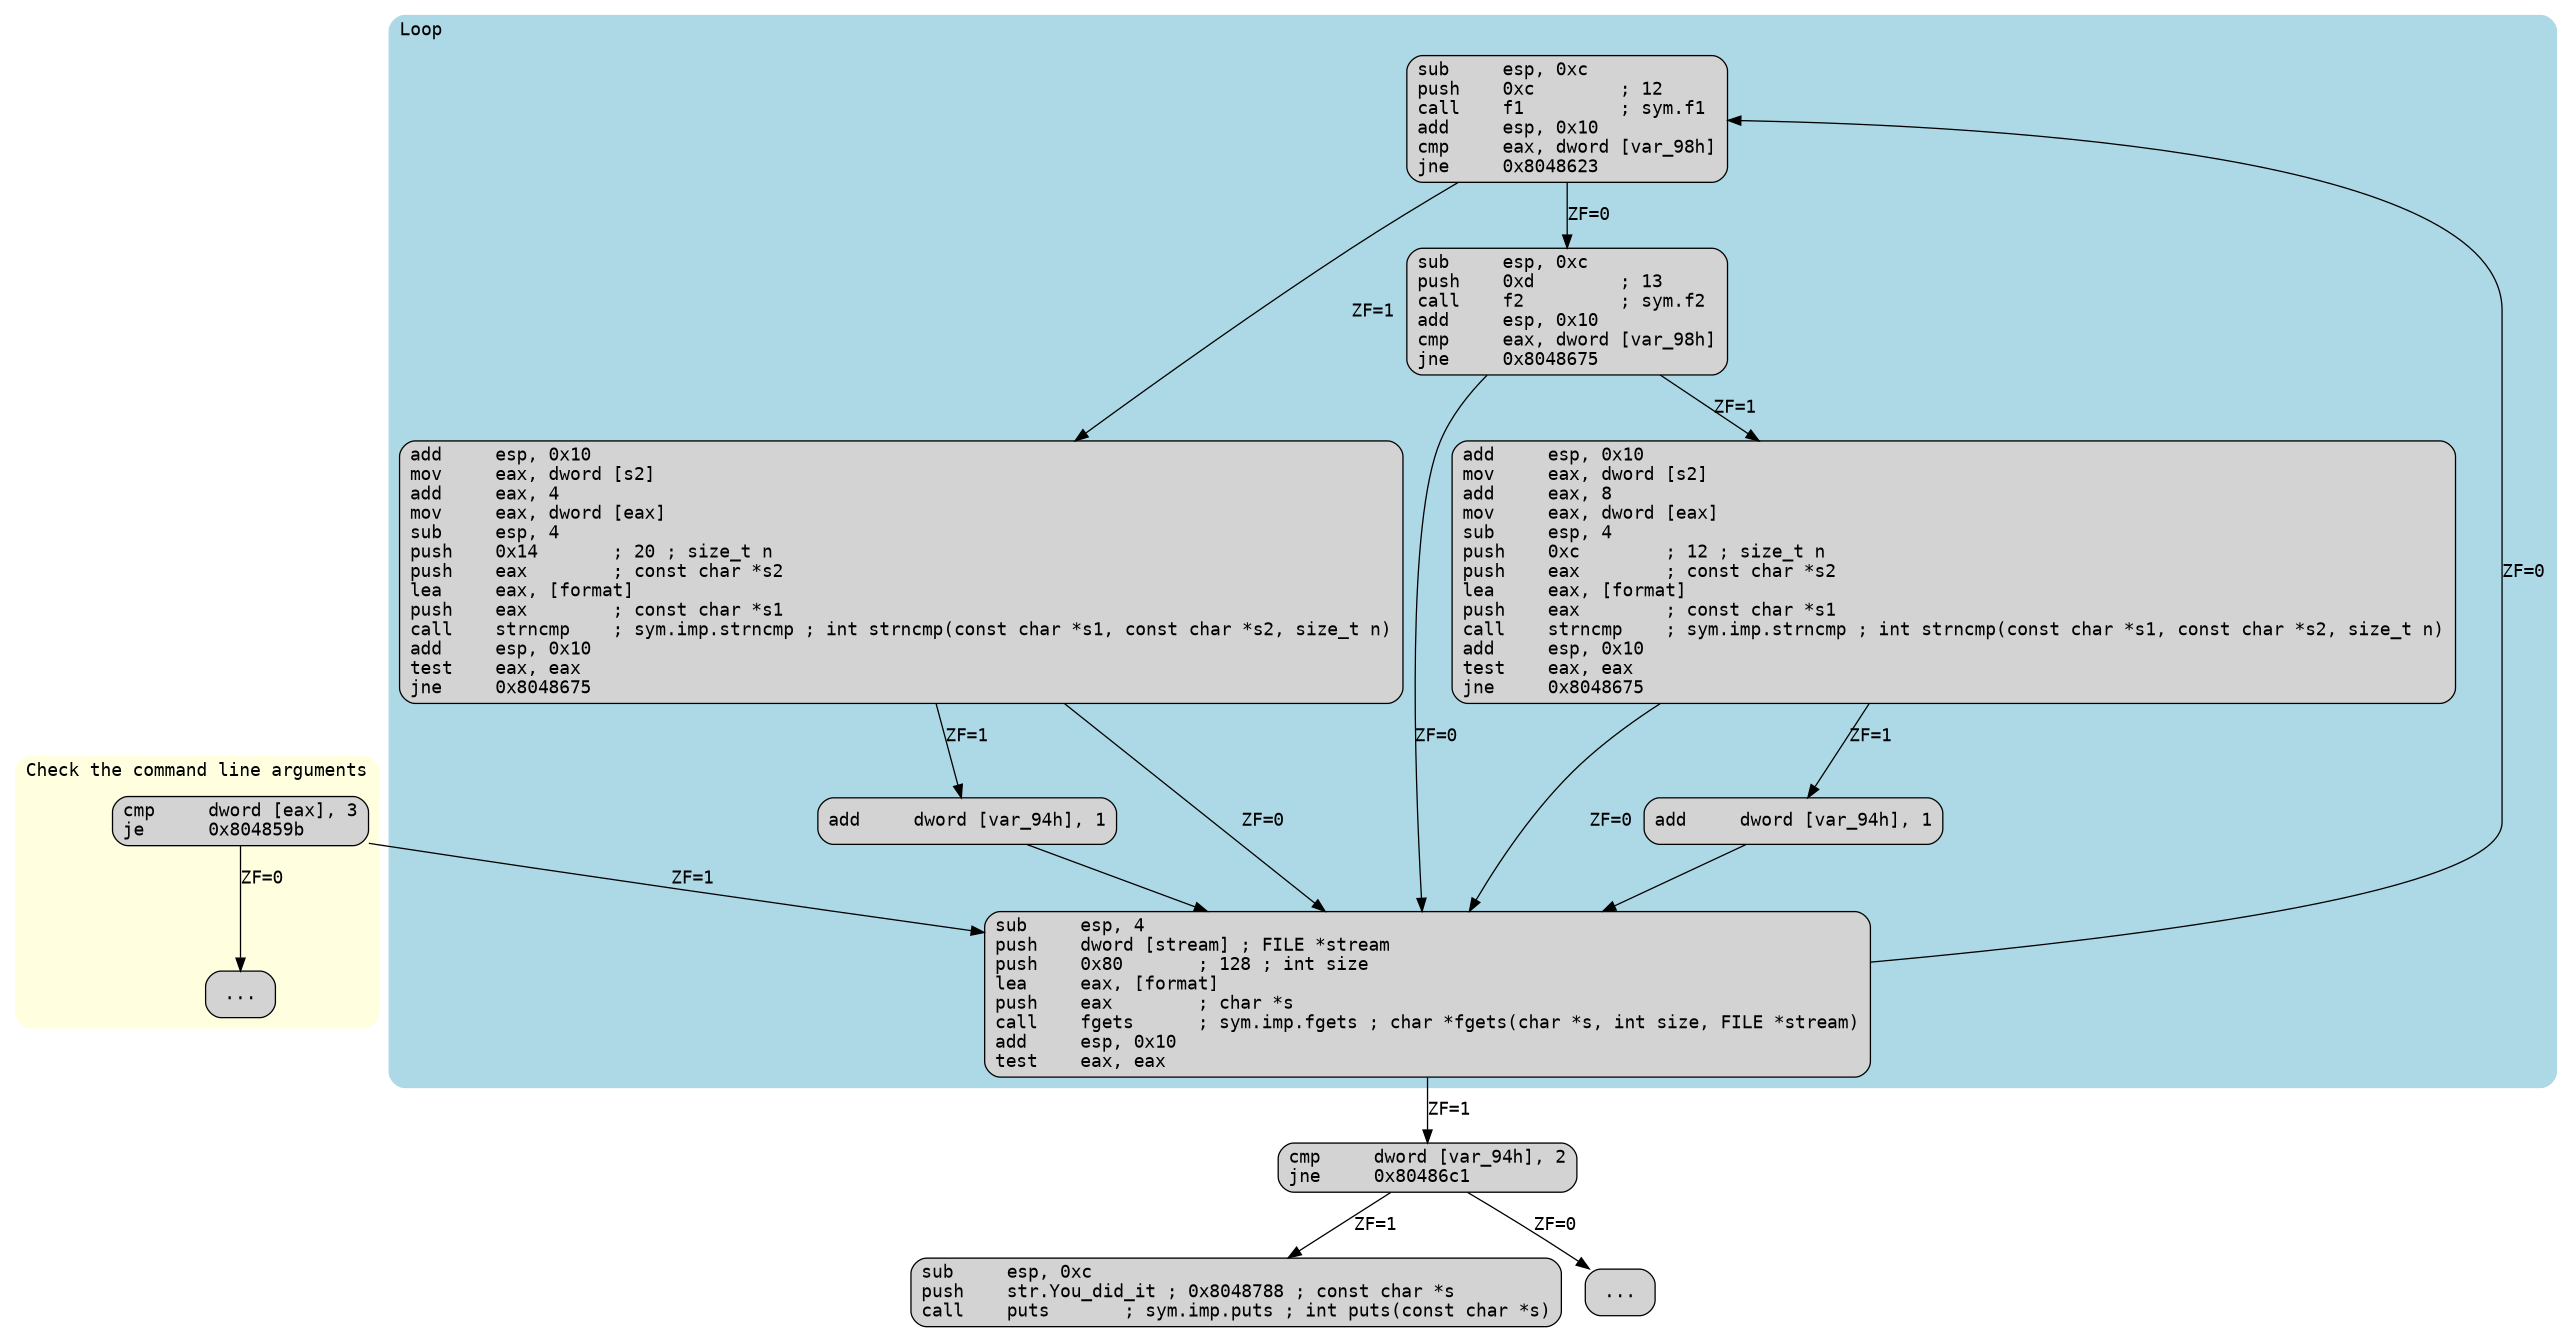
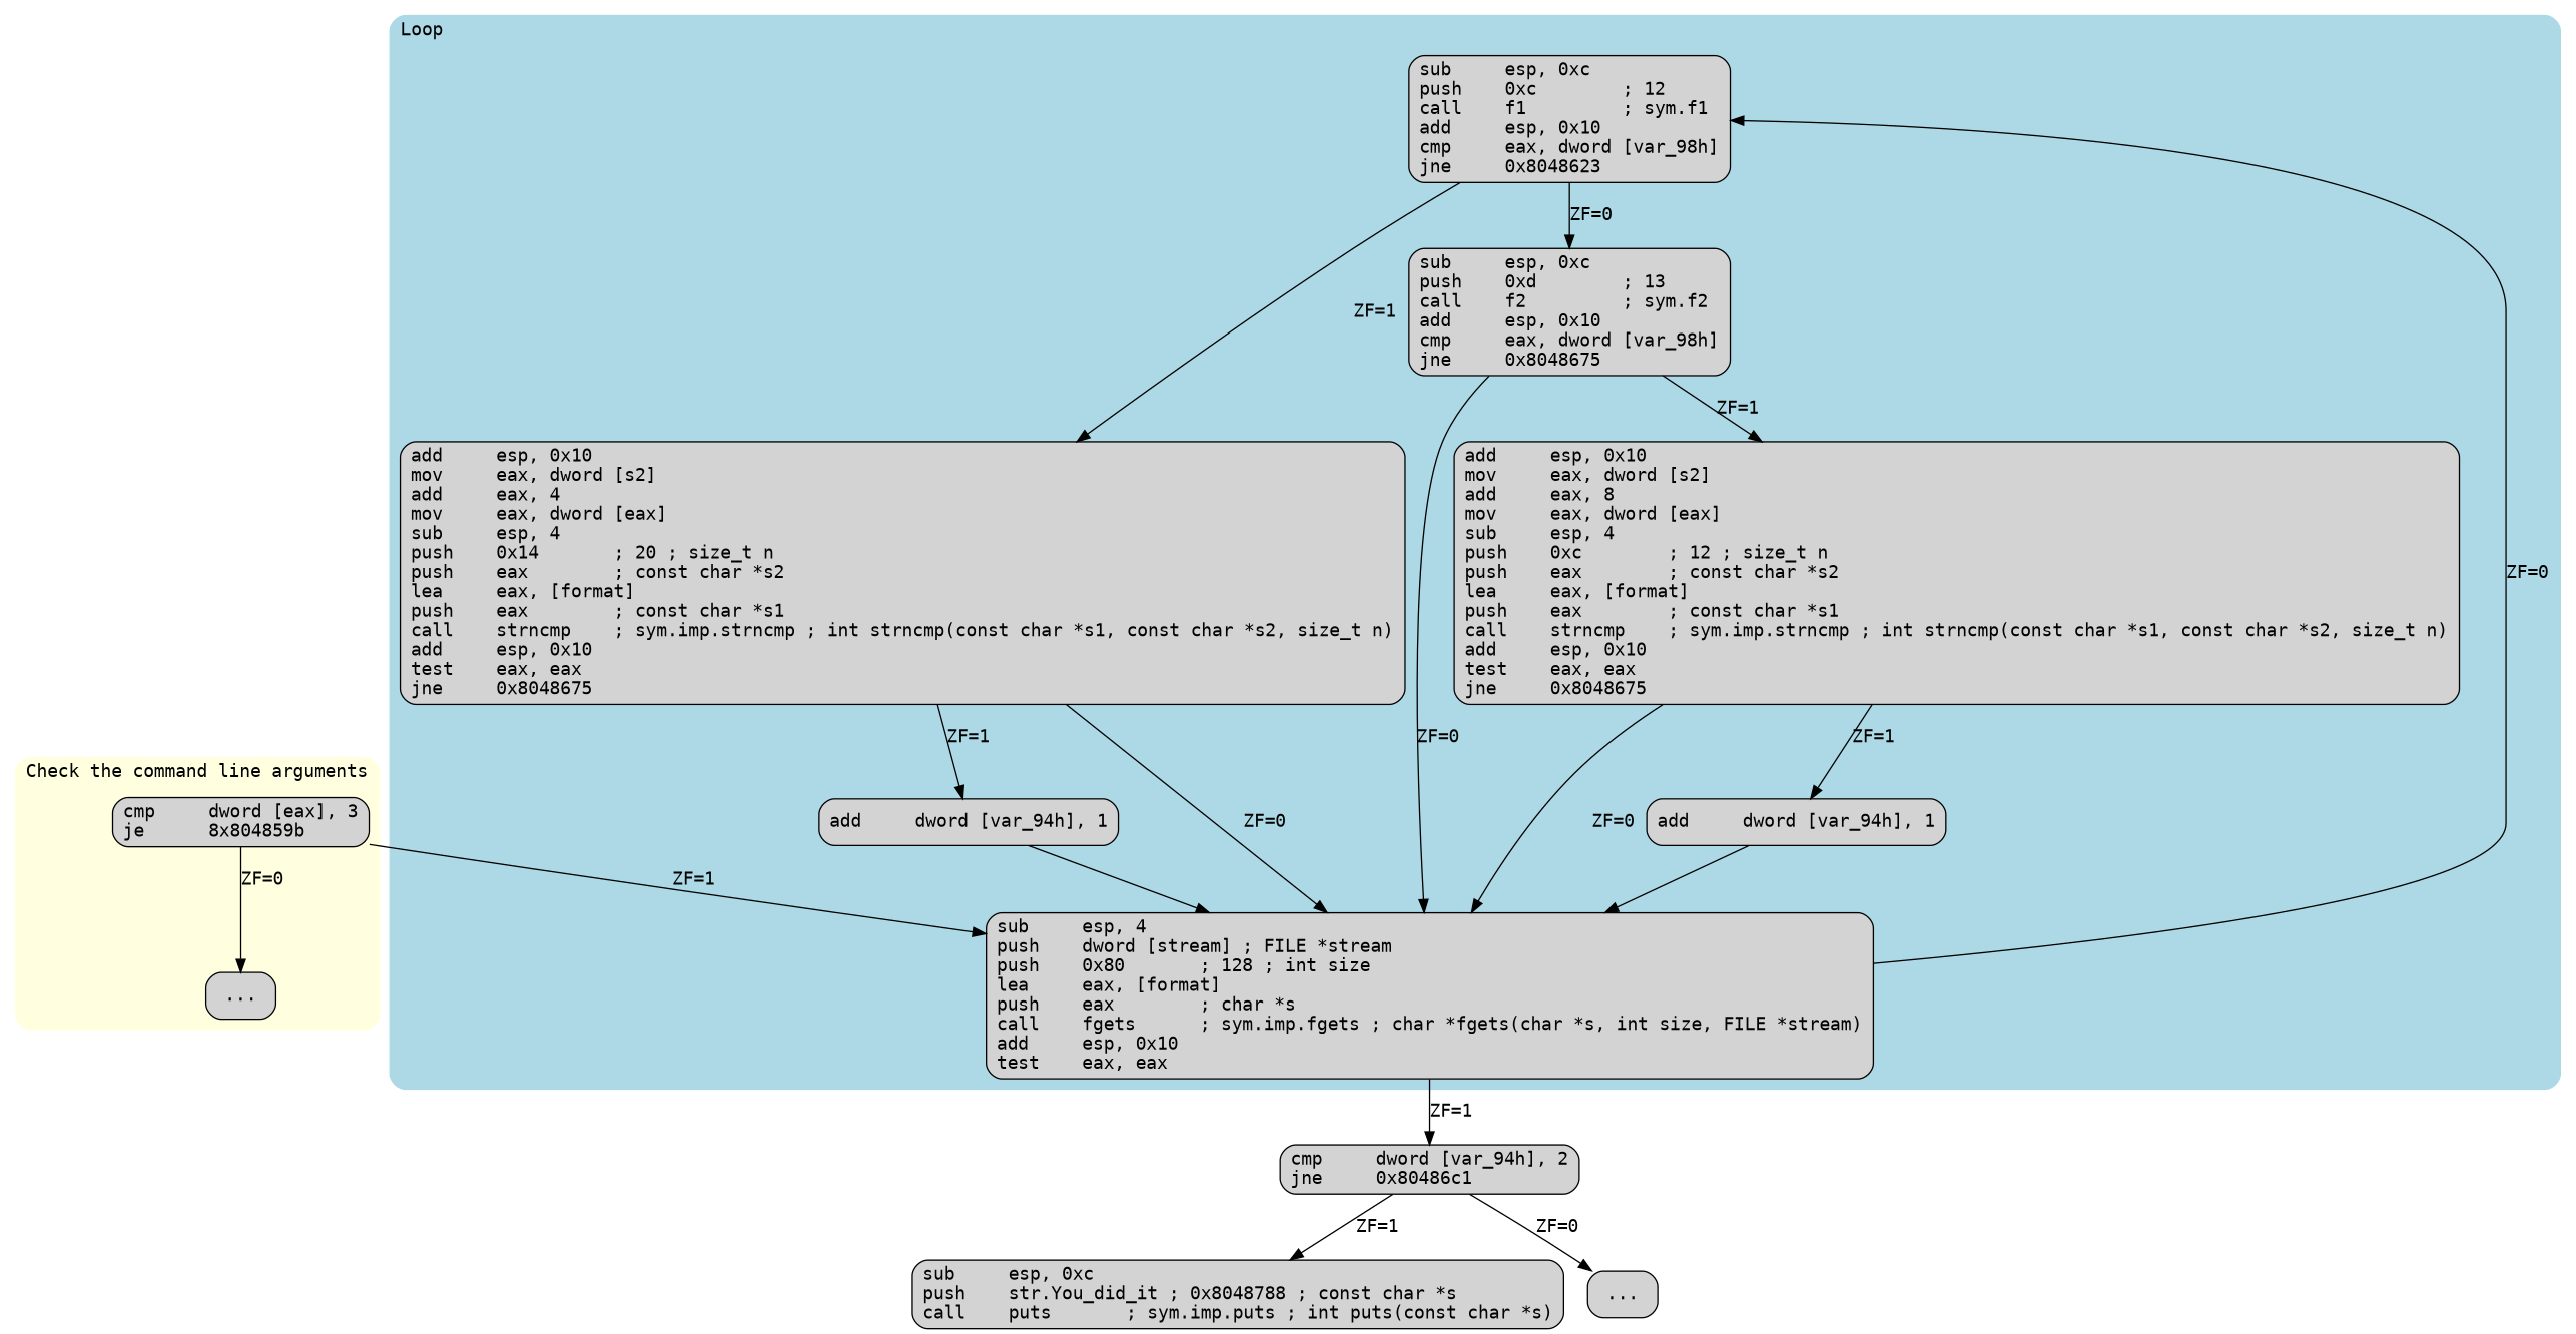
  digraph {
    labeljust=l
    fontname="DejaVu Sans Mono"
    node [fontname="DejaVu Sans Mono" labeljust=l shape=rect style="filled, rounded"]
    edge [fontname="DejaVu Sans Mono"]
-   n1 [label="cmp     dword [eax], 3\lje      0x804859b\l"]
+   n1 [label="cmp     dword [eax], 3\lje      8x804859b\l"]
    n2 [label="..."]
    n3 [label="sub     esp, 0xc\lpush    0xc        ; 12\lcall    f1         ; sym.f1\ladd     esp, 0x10\lcmp     eax, dword [var_98h]\ljne     0x8048623\l"]
    n4 [label="add     esp, 0x10\lmov     eax, dword [s2]\ladd     eax, 4\lmov     eax, dword [eax]\lsub     esp, 4\lpush    0x14       ; 20 ; size_t n\lpush    eax        ; const char *s2\llea     eax, [format]\lpush    eax        ; const char *s1\lcall    strncmp    ; sym.imp.strncmp ; int strncmp(const char *s1, const char *s2, size_t n)\ladd     esp, 0x10\ltest    eax, eax\ljne     0x8048675\l"]
    n5 [label="sub     esp, 0xc\lpush    0xd        ; 13\lcall    f2         ; sym.f2\ladd     esp, 0x10\lcmp     eax, dword [var_98h]\ljne     0x8048675\l"]
    n6 [label="add     dword [var_94h], 1\l"]
    n7 [label="sub     esp, 4\lpush    dword [stream] ; FILE *stream\lpush    0x80       ; 128 ; int size\llea     eax, [format]\lpush    eax        ; char *s\lcall    fgets      ; sym.imp.fgets ; char *fgets(char *s, int size, FILE *stream)\ladd     esp, 0x10\ltest    eax, eax\l"]
    n8 [label="add     esp, 0x10\lmov     eax, dword [s2]\ladd     eax, 8\lmov     eax, dword [eax]\lsub     esp, 4\lpush    0xc        ; 12 ; size_t n\lpush    eax        ; const char *s2\llea     eax, [format]\lpush    eax        ; const char *s1\lcall    strncmp    ; sym.imp.strncmp ; int strncmp(const char *s1, const char *s2, size_t n)\ladd     esp, 0x10\ltest    eax, eax\ljne     0x8048675\l"]
    n9 [label="add     dword [var_94h], 1\l"]
    n10 [label="cmp     dword [var_94h], 2\ljne     0x80486c1\l"]
    n11 [label="sub     esp, 0xc\lpush    str.You_did_it ; 0x8048788 ; const char *s\lcall    puts       ; sym.imp.puts ; int puts(const char *s)\l"]
    n12 [label="..."]
    subgraph cluster_1 {
      color=lightyellow
      label="Check the command line arguments"
      style="filled, rounded"
      n1
      n2
    }
    subgraph cluster_2 {
      color=lightblue
      label=Loop
      style="filled, rounded"
      n3
      n4
      n5
      n6
      n7
      n8
      n9
    }
    n1 -> n2 [label="ZF=0"]
    n1 -> n7 [label="ZF=1"]
    n3 -> n4 [label="ZF=1"]
    n3 -> n5 [label="ZF=0"]
    n4 -> n6 [label="ZF=1"]
    n4 -> n7 [label="ZF=0"]
    n5 -> n7 [label="ZF=0"]
    n5 -> n8 [label="ZF=1"]
    n6 -> n7
    n7 -> n3 [label="ZF=0"]
    n7 -> n10 [label="ZF=1"]
    n8 -> n7 [label="ZF=0"]
    n8 -> n9 [label="ZF=1"]
    n9 -> n7
    n10 -> n11 [label="ZF=1"]
    n10 -> n12 [label="ZF=0"]
  }
